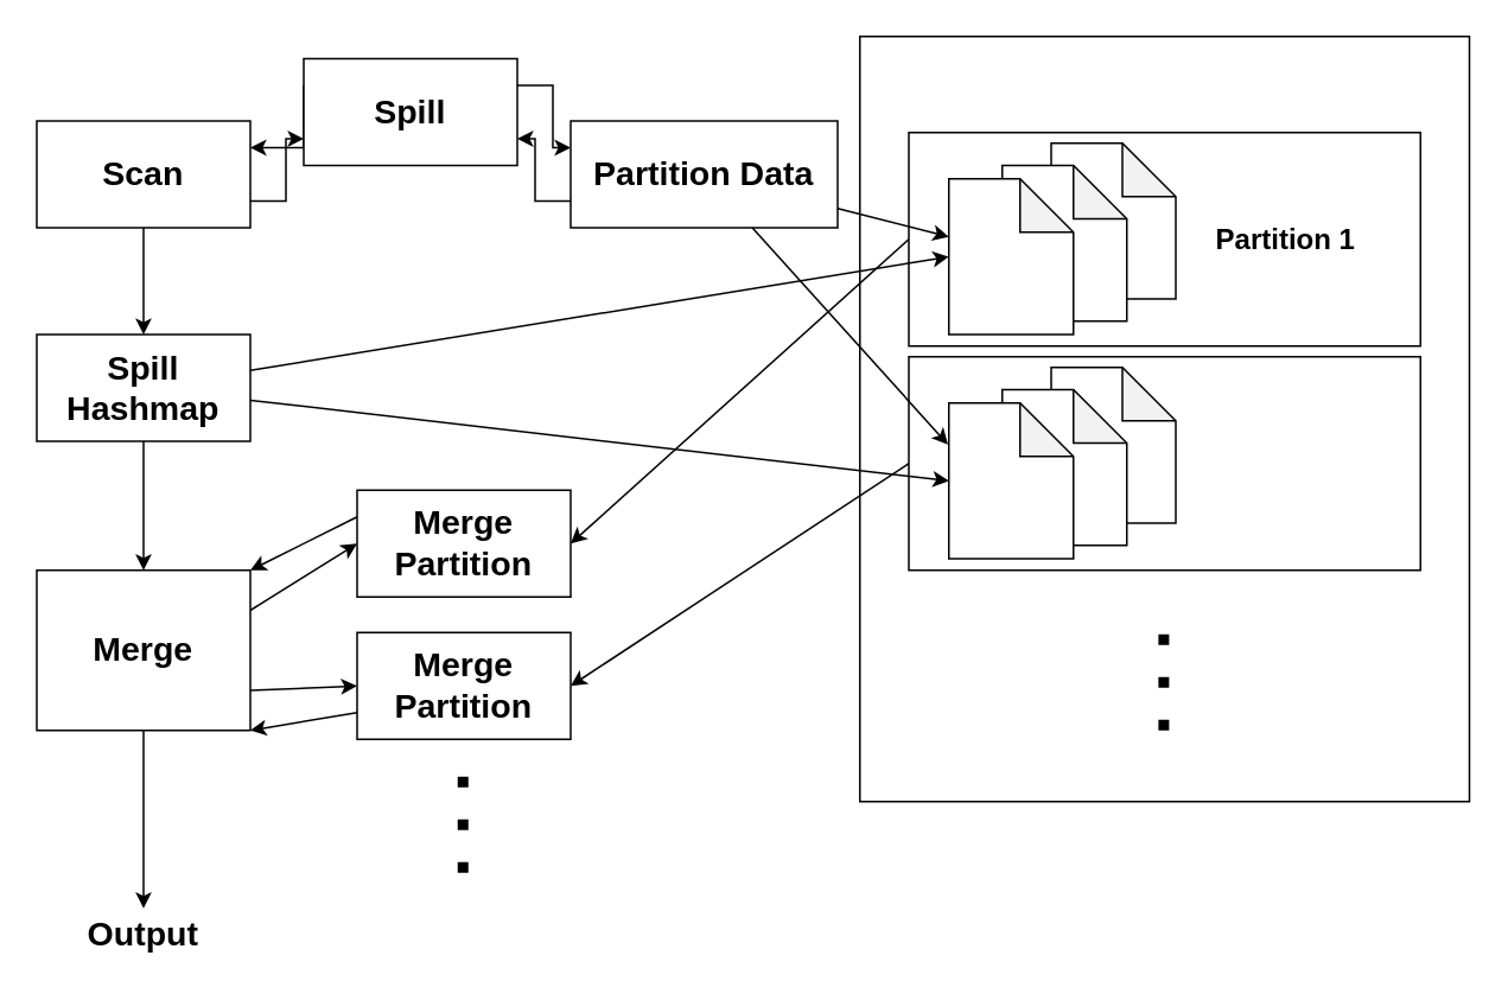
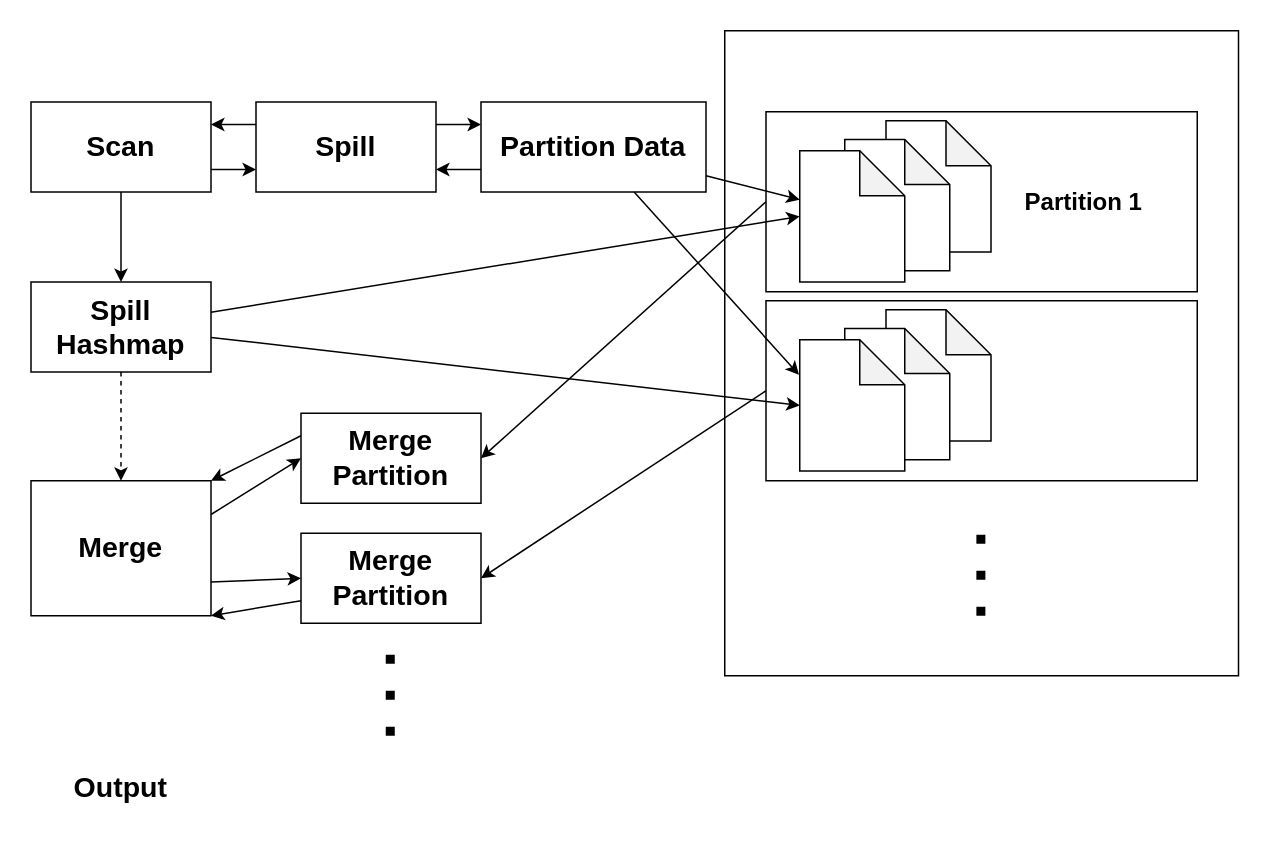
  <mxCell id="0" />
  <mxCell id="1" parent="0" />
  <mxCell id="2" value="" style="rounded=0;whiteSpace=wrap;html=1;" vertex="1" parent="1"><mxGeometry x="482.5" y="20" width="342.5" height="430" as="geometry" /></mxCell>
  <mxCell id="3" style="rounded=0;orthogonalLoop=1;jettySize=auto;html=1;entryX=1;entryY=0.5;entryDx=0;entryDy=0;exitX=0;exitY=0.5;exitDx=0;exitDy=0;" edge="1" parent="1" source="4" target="37"><mxGeometry relative="1" as="geometry" /></mxCell>
  <mxCell id="4" value="" style="rounded=0;whiteSpace=wrap;html=1;" vertex="1" parent="1"><mxGeometry x="510" y="74" width="287.5" height="120" as="geometry" /></mxCell>
  <mxCell id="5" value="" style="shape=note;whiteSpace=wrap;html=1;backgroundOutline=1;darkOpacity=0.05;" vertex="1" parent="1"><mxGeometry x="590" y="80" width="70" height="87.5" as="geometry" /></mxCell>
  <mxCell id="6" value="" style="shape=note;whiteSpace=wrap;html=1;backgroundOutline=1;darkOpacity=0.05;" vertex="1" parent="1"><mxGeometry x="562.5" y="92.5" width="70" height="87.5" as="geometry" /></mxCell>
  <mxCell id="7" style="edgeStyle=orthogonalEdgeStyle;rounded=0;orthogonalLoop=1;jettySize=auto;html=1;exitX=1;exitY=0.75;exitDx=0;exitDy=0;entryX=0;entryY=0.75;entryDx=0;entryDy=0;" edge="1" parent="1" source="9" target="12"><mxGeometry relative="1" as="geometry" /></mxCell>
  <mxCell id="8" style="edgeStyle=orthogonalEdgeStyle;rounded=0;orthogonalLoop=1;jettySize=auto;html=1;entryX=0.5;entryY=0;entryDx=0;entryDy=0;" edge="1" parent="1" source="9" target="34"><mxGeometry relative="1" as="geometry" /></mxCell>
  <mxCell id="9" value="&lt;b&gt;&lt;font style=&quot;font-size: 19px;&quot;&gt;Scan&lt;/font&gt;&lt;/b&gt;" style="rounded=0;whiteSpace=wrap;html=1;" vertex="1" parent="1"><mxGeometry x="20" y="67.5" width="120" height="60" as="geometry" /></mxCell>
  <mxCell id="10" style="edgeStyle=orthogonalEdgeStyle;rounded=0;orthogonalLoop=1;jettySize=auto;html=1;entryX=1;entryY=0.25;entryDx=0;entryDy=0;exitX=0;exitY=0.25;exitDx=0;exitDy=0;" edge="1" parent="1" source="12" target="9"><mxGeometry relative="1" as="geometry"><Array as="points"><mxPoint x="230" y="82.5" /><mxPoint x="230" y="82.5" /></Array></mxGeometry></mxCell>
  <mxCell id="11" style="edgeStyle=orthogonalEdgeStyle;rounded=0;orthogonalLoop=1;jettySize=auto;html=1;entryX=0;entryY=0.25;entryDx=0;entryDy=0;exitX=1;exitY=0.25;exitDx=0;exitDy=0;" edge="1" parent="1" source="12" target="15"><mxGeometry relative="1" as="geometry" /></mxCell>
- <mxCell id="12" value="&lt;b&gt;&lt;font style=&quot;font-size: 19px;&quot;&gt;Spill&lt;/font&gt;&lt;/b&gt;" style="rounded=0;whiteSpace=wrap;html=1;" vertex="1" parent="1"><mxGeometry x="170" y="32.5" width="120" height="60" as="geometry" /></mxCell>
+ <mxCell id="12" value="&lt;b&gt;&lt;font style=&quot;font-size: 19px;&quot;&gt;Spill&lt;/font&gt;&lt;/b&gt;" style="rounded=0;whiteSpace=wrap;html=1;" vertex="1" parent="1"><mxGeometry x="170" y="67.5" width="120" height="60" as="geometry" /></mxCell>
  <mxCell id="13" value="" style="shape=note;whiteSpace=wrap;html=1;backgroundOutline=1;darkOpacity=0.05;" vertex="1" parent="1"><mxGeometry x="532.5" y="100" width="70" height="87.5" as="geometry" /></mxCell>
  <mxCell id="14" style="edgeStyle=orthogonalEdgeStyle;rounded=0;orthogonalLoop=1;jettySize=auto;html=1;exitX=0;exitY=0.75;exitDx=0;exitDy=0;entryX=1;entryY=0.75;entryDx=0;entryDy=0;" edge="1" parent="1" source="15" target="12"><mxGeometry relative="1" as="geometry" /></mxCell>
  <mxCell id="15" value="&lt;b&gt;&lt;font style=&quot;font-size: 19px;&quot;&gt;Partition Data&lt;/font&gt;&lt;/b&gt;" style="rounded=0;whiteSpace=wrap;html=1;" vertex="1" parent="1"><mxGeometry x="320" y="67.5" width="150" height="60" as="geometry" /></mxCell>
  <mxCell id="16" style="rounded=0;orthogonalLoop=1;jettySize=auto;html=1;entryX=0;entryY=0.373;entryDx=0;entryDy=0;entryPerimeter=0;" edge="1" parent="1" source="15" target="13"><mxGeometry relative="1" as="geometry" /></mxCell>
  <mxCell id="17" style="rounded=0;orthogonalLoop=1;jettySize=auto;html=1;entryX=0;entryY=0.5;entryDx=0;entryDy=0;exitX=1;exitY=0.25;exitDx=0;exitDy=0;" edge="1" parent="1" source="18" target="37"><mxGeometry relative="1" as="geometry" /></mxCell>
  <mxCell id="18" value="&lt;b&gt;&lt;font style=&quot;font-size: 19px;&quot;&gt;Merge&lt;/font&gt;&lt;/b&gt;" style="rounded=0;whiteSpace=wrap;html=1;" vertex="1" parent="1"><mxGeometry x="20" y="320" width="120" height="90" as="geometry" /></mxCell>
  <mxCell id="19" style="rounded=0;orthogonalLoop=1;jettySize=auto;html=1;exitX=0;exitY=0.25;exitDx=0;exitDy=0;entryX=1;entryY=0;entryDx=0;entryDy=0;" edge="1" parent="1" source="37" target="18"><mxGeometry relative="1" as="geometry" /></mxCell>
  <mxCell id="20" value="&lt;b&gt;&lt;font style=&quot;font-size: 16px;&quot;&gt;Partition 1&lt;/font&gt;&lt;/b&gt;" style="text;html=1;align=center;verticalAlign=middle;whiteSpace=wrap;rounded=0;" vertex="1" parent="1"><mxGeometry x="667" y="119" width="110" height="30" as="geometry" /></mxCell>
  <mxCell id="21" style="rounded=0;orthogonalLoop=1;jettySize=auto;html=1;entryX=1;entryY=0.5;entryDx=0;entryDy=0;exitX=0;exitY=0.5;exitDx=0;exitDy=0;" edge="1" parent="1" source="22" target="30"><mxGeometry relative="1" as="geometry" /></mxCell>
  <mxCell id="22" value="" style="rounded=0;whiteSpace=wrap;html=1;" vertex="1" parent="1"><mxGeometry x="510" y="200" width="287.5" height="120" as="geometry" /></mxCell>
  <mxCell id="23" value="" style="shape=note;whiteSpace=wrap;html=1;backgroundOutline=1;darkOpacity=0.05;" vertex="1" parent="1"><mxGeometry x="590" y="206" width="70" height="87.5" as="geometry" /></mxCell>
  <mxCell id="24" value="" style="shape=note;whiteSpace=wrap;html=1;backgroundOutline=1;darkOpacity=0.05;" vertex="1" parent="1"><mxGeometry x="562.5" y="218.5" width="70" height="87.5" as="geometry" /></mxCell>
  <mxCell id="25" value="" style="shape=note;whiteSpace=wrap;html=1;backgroundOutline=1;darkOpacity=0.05;" vertex="1" parent="1"><mxGeometry x="532.5" y="226" width="70" height="87.5" as="geometry" /></mxCell>
  <mxCell id="26" value="" style="endArrow=none;dashed=1;html=1;dashPattern=1 3;strokeWidth=6;rounded=0;curved=0;" edge="1" parent="1"><mxGeometry width="50" height="50" relative="1" as="geometry"><mxPoint x="653.25" y="410" as="sourcePoint" /><mxPoint x="653.25" y="340" as="targetPoint" /></mxGeometry></mxCell>
  <mxCell id="27" style="rounded=0;orthogonalLoop=1;jettySize=auto;html=1;entryX=-0.007;entryY=0.267;entryDx=0;entryDy=0;entryPerimeter=0;" edge="1" parent="1" source="15" target="25"><mxGeometry relative="1" as="geometry"><mxPoint x="534.53" y="261.425" as="targetPoint" /></mxGeometry></mxCell>
  <mxCell id="28" style="rounded=0;orthogonalLoop=1;jettySize=auto;html=1;exitX=1;exitY=0.75;exitDx=0;exitDy=0;entryX=0;entryY=0.5;entryDx=0;entryDy=0;" edge="1" target="30" parent="1" source="18"><mxGeometry relative="1" as="geometry"><mxPoint x="150" y="265" as="sourcePoint" /></mxGeometry></mxCell>
  <mxCell id="29" style="rounded=0;orthogonalLoop=1;jettySize=auto;html=1;exitX=0;exitY=0.75;exitDx=0;exitDy=0;entryX=1;entryY=1;entryDx=0;entryDy=0;startSize=6;" edge="1" source="30" parent="1" target="18"><mxGeometry relative="1" as="geometry"><mxPoint x="150" y="295" as="targetPoint" /></mxGeometry></mxCell>
  <mxCell id="30" value="&lt;b&gt;&lt;font style=&quot;font-size: 19px;&quot;&gt;Merge Partition&lt;/font&gt;&lt;/b&gt;" style="rounded=0;whiteSpace=wrap;html=1;" vertex="1" parent="1"><mxGeometry x="200" y="355" width="120" height="60" as="geometry" /></mxCell>
- <mxCell id="31" value="" style="endArrow=classic;html=1;rounded=0;exitX=0.5;exitY=1;exitDx=0;exitDy=0;entryX=0.5;entryY=0;entryDx=0;entryDy=0;" edge="1" parent="1" source="18" target="32"><mxGeometry width="50" height="50" relative="1" as="geometry"><mxPoint x="-40" y="570" as="sourcePoint" /><mxPoint x="80" y="440" as="targetPoint" /></mxGeometry></mxCell>
  <mxCell id="32" value="&lt;b&gt;&lt;font style=&quot;font-size: 19px;&quot;&gt;Output&lt;/font&gt;&lt;/b&gt;" style="text;html=1;align=center;verticalAlign=middle;whiteSpace=wrap;rounded=0;" vertex="1" parent="1"><mxGeometry x="50" y="510" width="60" height="30" as="geometry" /></mxCell>
- <mxCell id="33" style="edgeStyle=orthogonalEdgeStyle;rounded=0;orthogonalLoop=1;jettySize=auto;html=1;" edge="1" parent="1" source="34" target="18"><mxGeometry relative="1" as="geometry" /></mxCell>
+ <mxCell id="33" style="edgeStyle=orthogonalEdgeStyle;rounded=0;orthogonalLoop=1;jettySize=auto;html=1;dashed=1;" edge="1" parent="1" source="34" target="18"><mxGeometry relative="1" as="geometry" /></mxCell>
  <mxCell id="34" value="&lt;b&gt;&lt;font style=&quot;font-size: 19px;&quot;&gt;Spill Hashmap&lt;/font&gt;&lt;/b&gt;" style="rounded=0;whiteSpace=wrap;html=1;" vertex="1" parent="1"><mxGeometry x="20" y="187.5" width="120" height="60" as="geometry" /></mxCell>
  <mxCell id="35" style="rounded=0;orthogonalLoop=1;jettySize=auto;html=1;entryX=0;entryY=0.5;entryDx=0;entryDy=0;entryPerimeter=0;" edge="1" parent="1" source="34" target="13"><mxGeometry relative="1" as="geometry" /></mxCell>
  <mxCell id="36" style="rounded=0;orthogonalLoop=1;jettySize=auto;html=1;entryX=0;entryY=0.5;entryDx=0;entryDy=0;entryPerimeter=0;" edge="1" parent="1" source="34" target="25"><mxGeometry relative="1" as="geometry" /></mxCell>
  <mxCell id="37" value="&lt;b&gt;&lt;font style=&quot;font-size: 19px;&quot;&gt;Merge Partition&lt;/font&gt;&lt;/b&gt;" style="rounded=0;whiteSpace=wrap;html=1;" vertex="1" parent="1"><mxGeometry x="200" y="275" width="120" height="60" as="geometry" /></mxCell>
  <mxCell id="38" value="" style="endArrow=none;dashed=1;html=1;dashPattern=1 3;strokeWidth=6;rounded=0;curved=0;" edge="1" parent="1"><mxGeometry width="50" height="50" relative="1" as="geometry"><mxPoint x="259.5" y="490" as="sourcePoint" /><mxPoint x="259.5" y="420" as="targetPoint" /></mxGeometry></mxCell>
